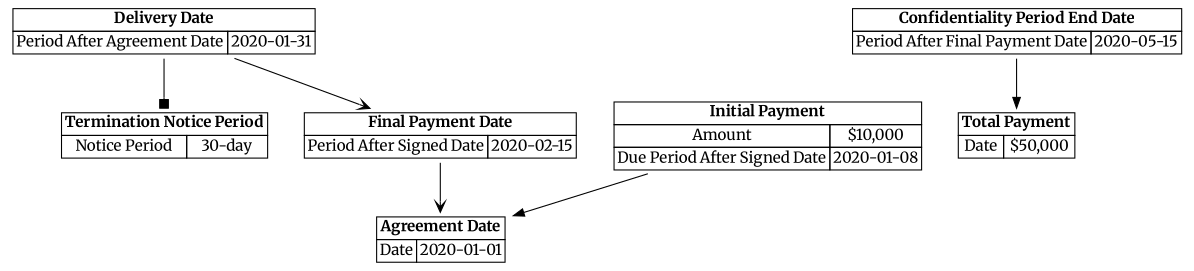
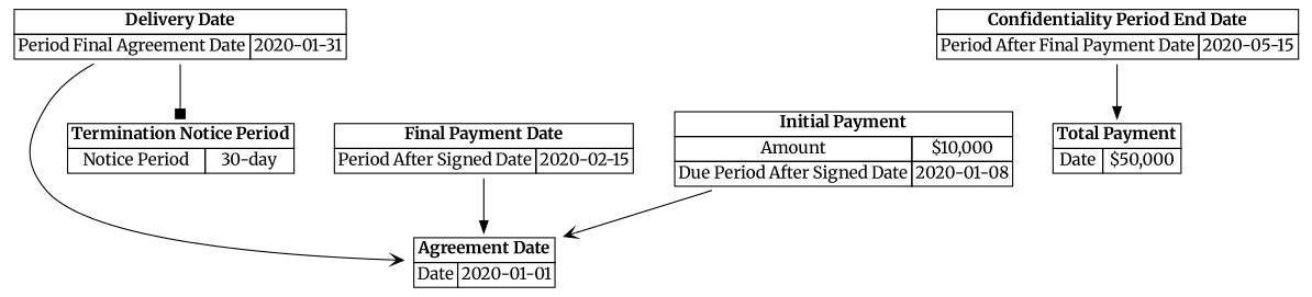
  digraph {
    fontname=Merriweather
    node [fontname=Merriweather shape=plaintext]
    edge [arrowhead=vee fontname=Merriweather]
    n1 [label=<<table border='0' cellborder='1' cellspacing='0'><tr><td colspan='2'><b>Agreement Date</b></td></tr><tr><td>Date</td><td>2020-01-01</td></tr></table>>]
-   n2 [label=<<table border='0' cellborder='1' cellspacing='0'><tr><td colspan='2'><b>Delivery Date</b></td></tr><tr><td>Period After Agreement Date</td><td>2020-01-31</td></tr></table>>]
+   n2 [label=<<table border='0' cellborder='1' cellspacing='0'><tr><td colspan='2'><b>Delivery Date</b></td></tr><tr><td>Period Final Agreement Date</td><td>2020-01-31</td></tr></table>>]
    n3 [label=<<table border='0' cellborder='1' cellspacing='0'><tr><td colspan='2'><b>Termination Notice Period</b></td></tr><tr><td>Notice Period</td><td>30-day</td></tr></table>>]
    n4 [label=<<table border='0' cellborder='1' cellspacing='0'><tr><td colspan='2'><b>Total Payment</b></td></tr><tr><td>Date</td><td>$50,000</td></tr></table>>]
    n5 [label=<<table border='0' cellborder='1' cellspacing='0'><tr><td colspan='2'><b>Initial Payment</b></td></tr><tr><td>Amount</td><td>$10,000</td></tr><tr><td>Due Period After Signed Date</td><td>2020-01-08</td></tr></table>>]
    n6 [label=<<table border='0' cellborder='1' cellspacing='0'><tr><td colspan='2'><b>Final Payment Date</b></td></tr><tr><td>Period After Signed Date</td><td>2020-02-15</td></tr></table>>]
    n7 [label=<<table border='0' cellborder='1' cellspacing='0'><tr><td colspan='2'><b>Confidentiality Period End Date</b></td></tr><tr><td>Period After Final Payment Date</td><td>2020-05-15</td></tr></table>>]
-   n2 -> n6
+   n2 -> n1
    n2 -> n3 [arrowhead=box]
-   n5 -> n1 [arrowhead=normal]
-   n6 -> n1
+   n5 -> n1
+   n6 -> n1 [arrowhead=normal]
    n7 -> n4 [arrowhead=normal]
  }
